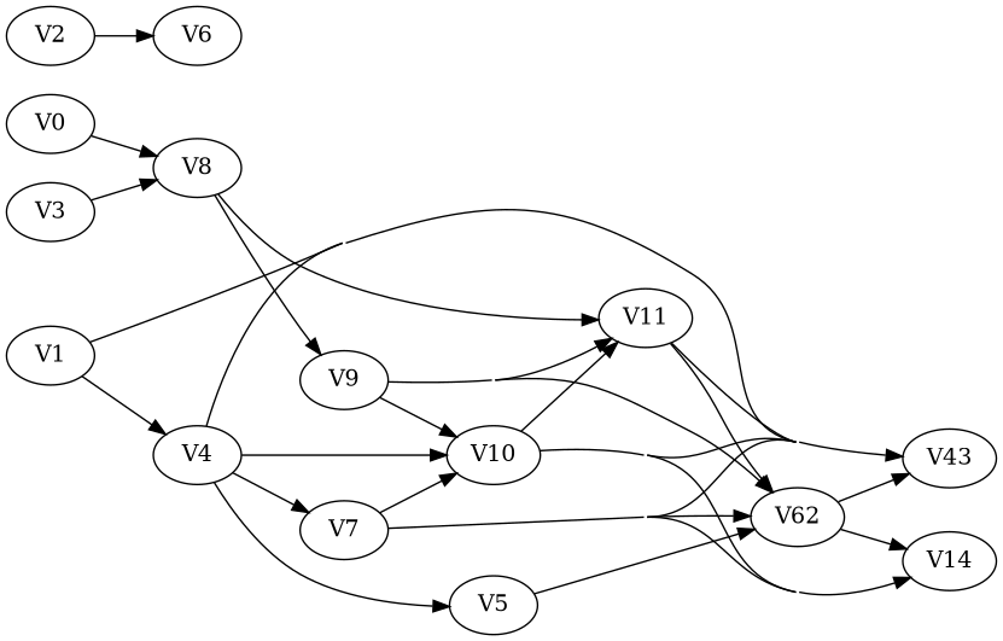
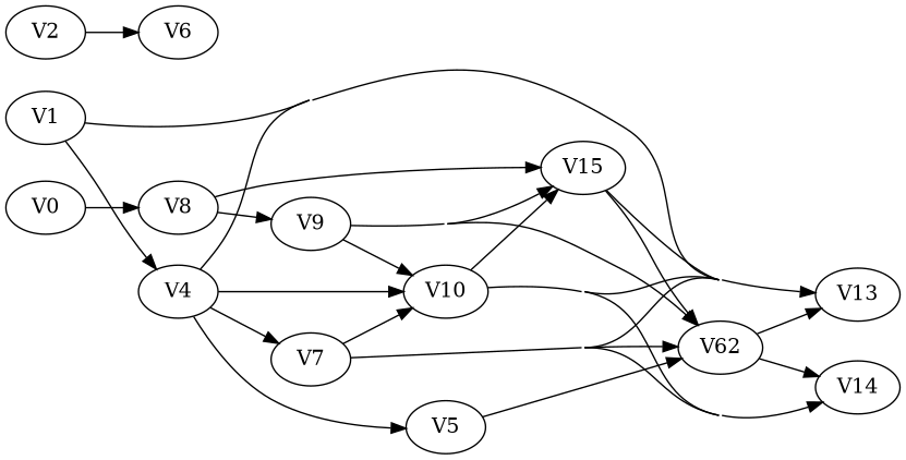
  strict digraph {
    concentrate=True
    rankdir=LR
    V0
    V8
    V2
    V6
-   V11
+   V11 [label=V15]
    V9
    V1
    V4
-   V13 [label=V43]
+   V13
    V5
    V7
    V10
-   V3
    n14 [label=V62]
    V14
    V0 -> V8
    V8 -> V11
    V8 -> V9
    V2 -> V6
    V11 -> V13
    V11 -> n14
    V9 -> V11
    V9 -> V10
    V9 -> n14
    V1 -> V4
    V1 -> V13
    V4 -> V13
    V4 -> V5
    V4 -> V7
    V4 -> V10
    V5 -> n14
    V7 -> V13
    V7 -> V10
    V7 -> n14
    V7 -> V14
    V10 -> V11
    V10 -> V13
    V10 -> V14
-   V3 -> V8
    n14 -> V13
    n14 -> V14
  }
